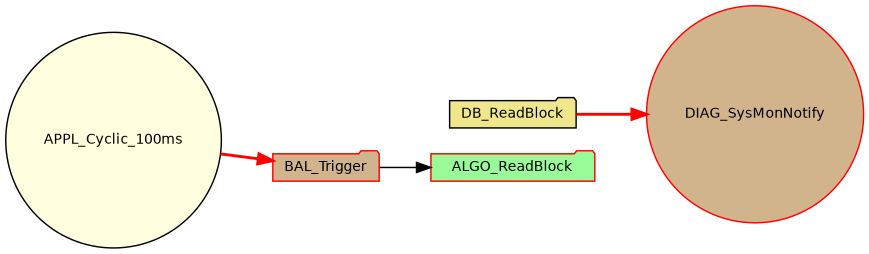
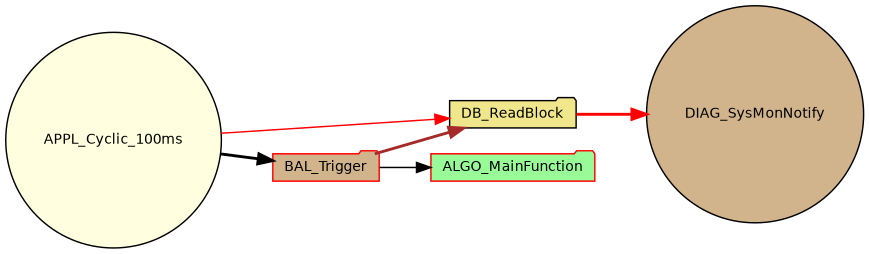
  digraph {
    rankdir=LR
    node [color=red fillcolor=tan fontname=Helvetica fontsize=10 shape=folder style=filled]
    edge [color=black fontname=Helvetica fontsize=10 labelfontname=Helvetica labelfontsize=10 style=bold]
    n1 [color=black fillcolor=lightyellow fontcolor=black height=0.2 label=APPL_Cyclic_100ms shape=circle width=0.4]
    n2 [height=0.2 label=BAL_Trigger width=0.4]
    n3 [color=black fillcolor=khaki height=0.2 label=DB_ReadBlock width=0.4]
-   n4 [height=0.2 label=DIAG_SysMonNotify shape=circle width=0.4]
-   n5 [fillcolor=palegreen height=0.2 label=ALGO_ReadBlock width=0.4]
-   n1 -> n2 [color=red]
+   n4 [color=black height=0.2 label=DIAG_SysMonNotify shape=circle width=0.4]
+   n5 [fillcolor=palegreen height=0.2 label=ALGO_MainFunction width=0.4]
+   n1 -> n2
+   n1 -> n3 [color=red style=solid]
+   n2 -> n3 [color=brown]
    n2 -> n5 [style=solid]
    n3 -> n4 [color=red]
  }
